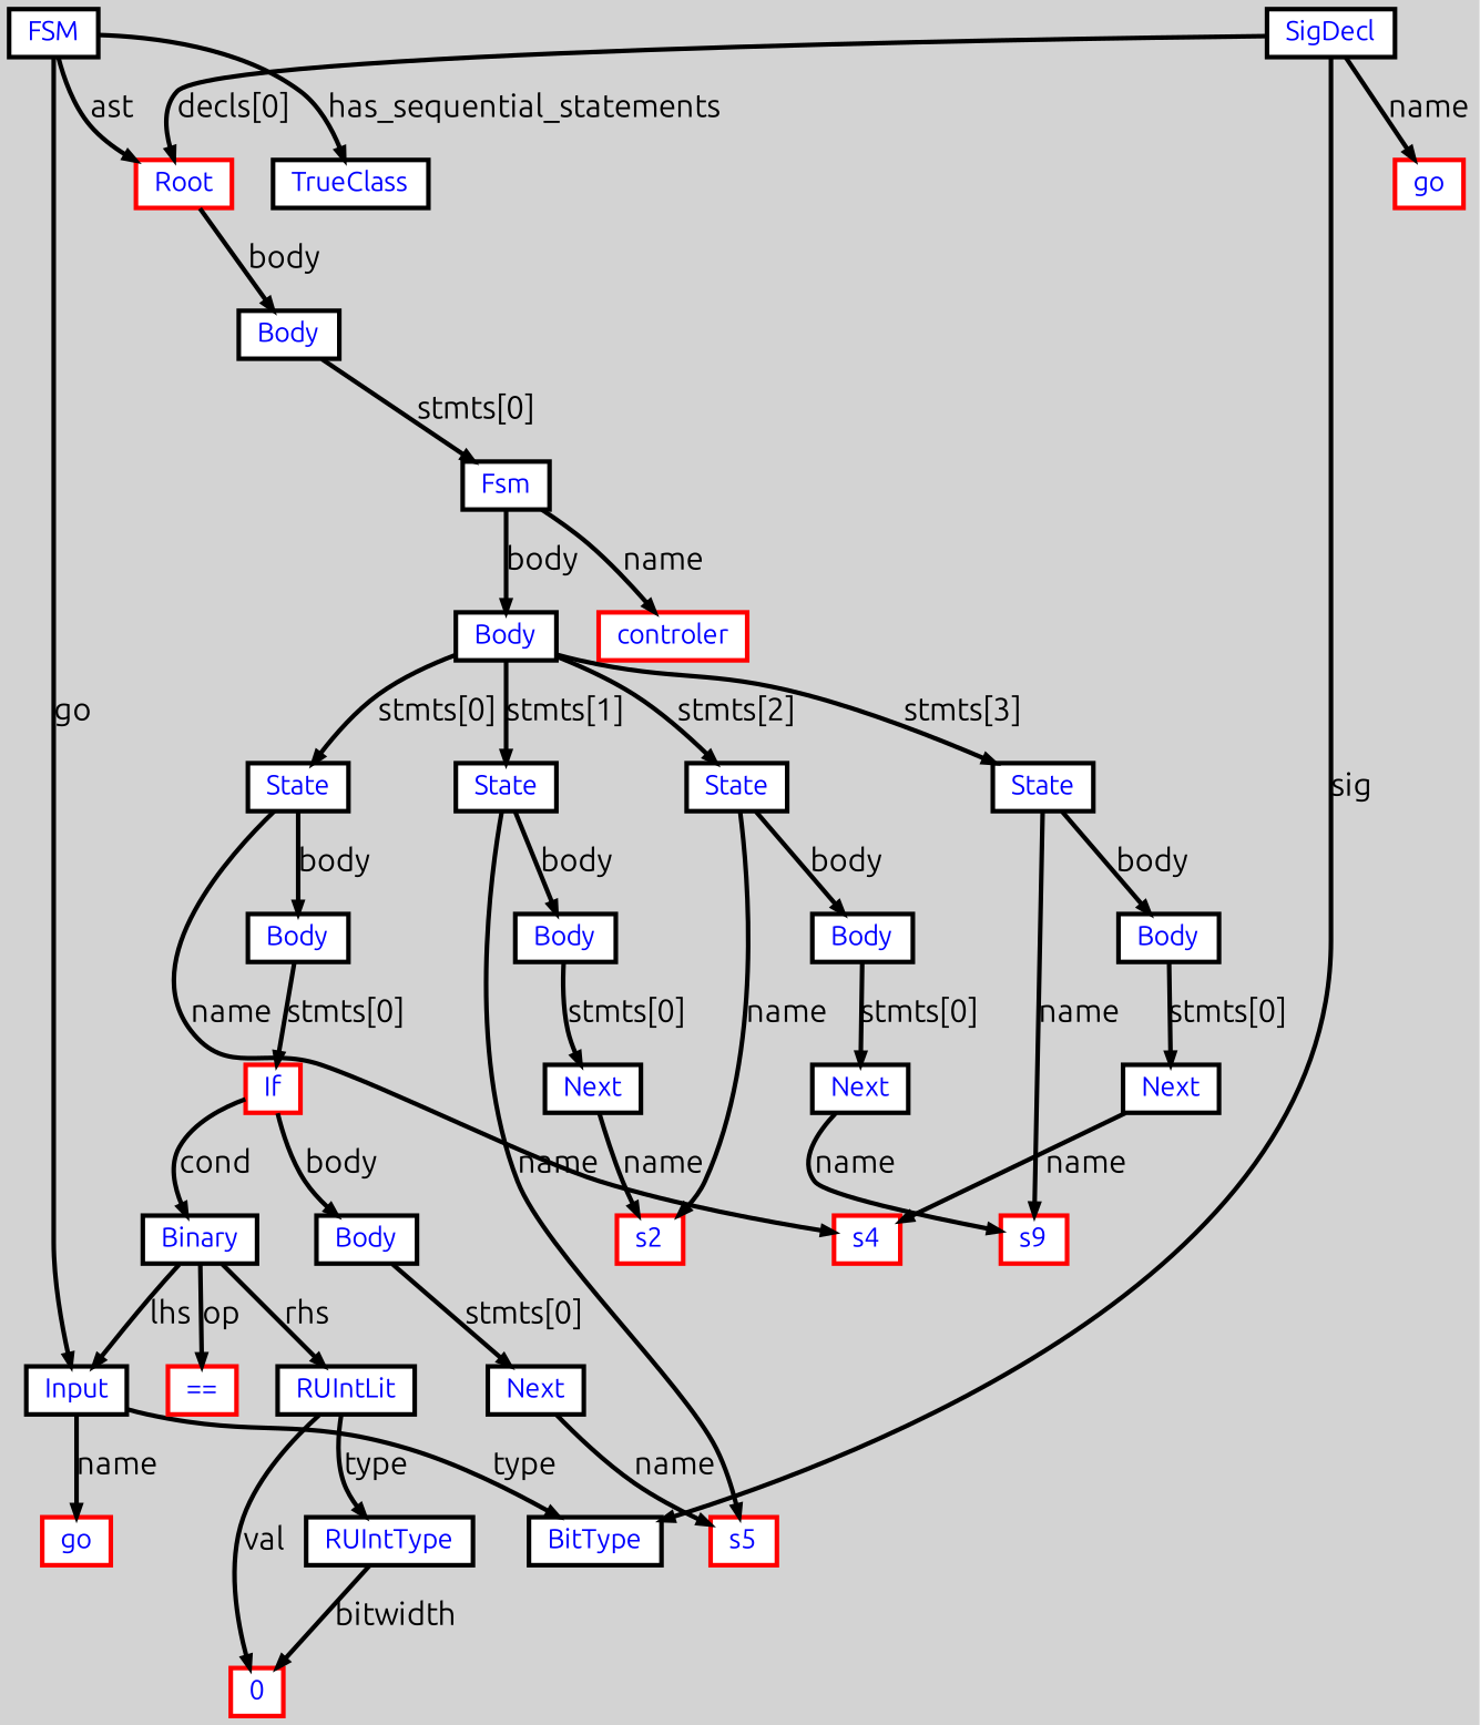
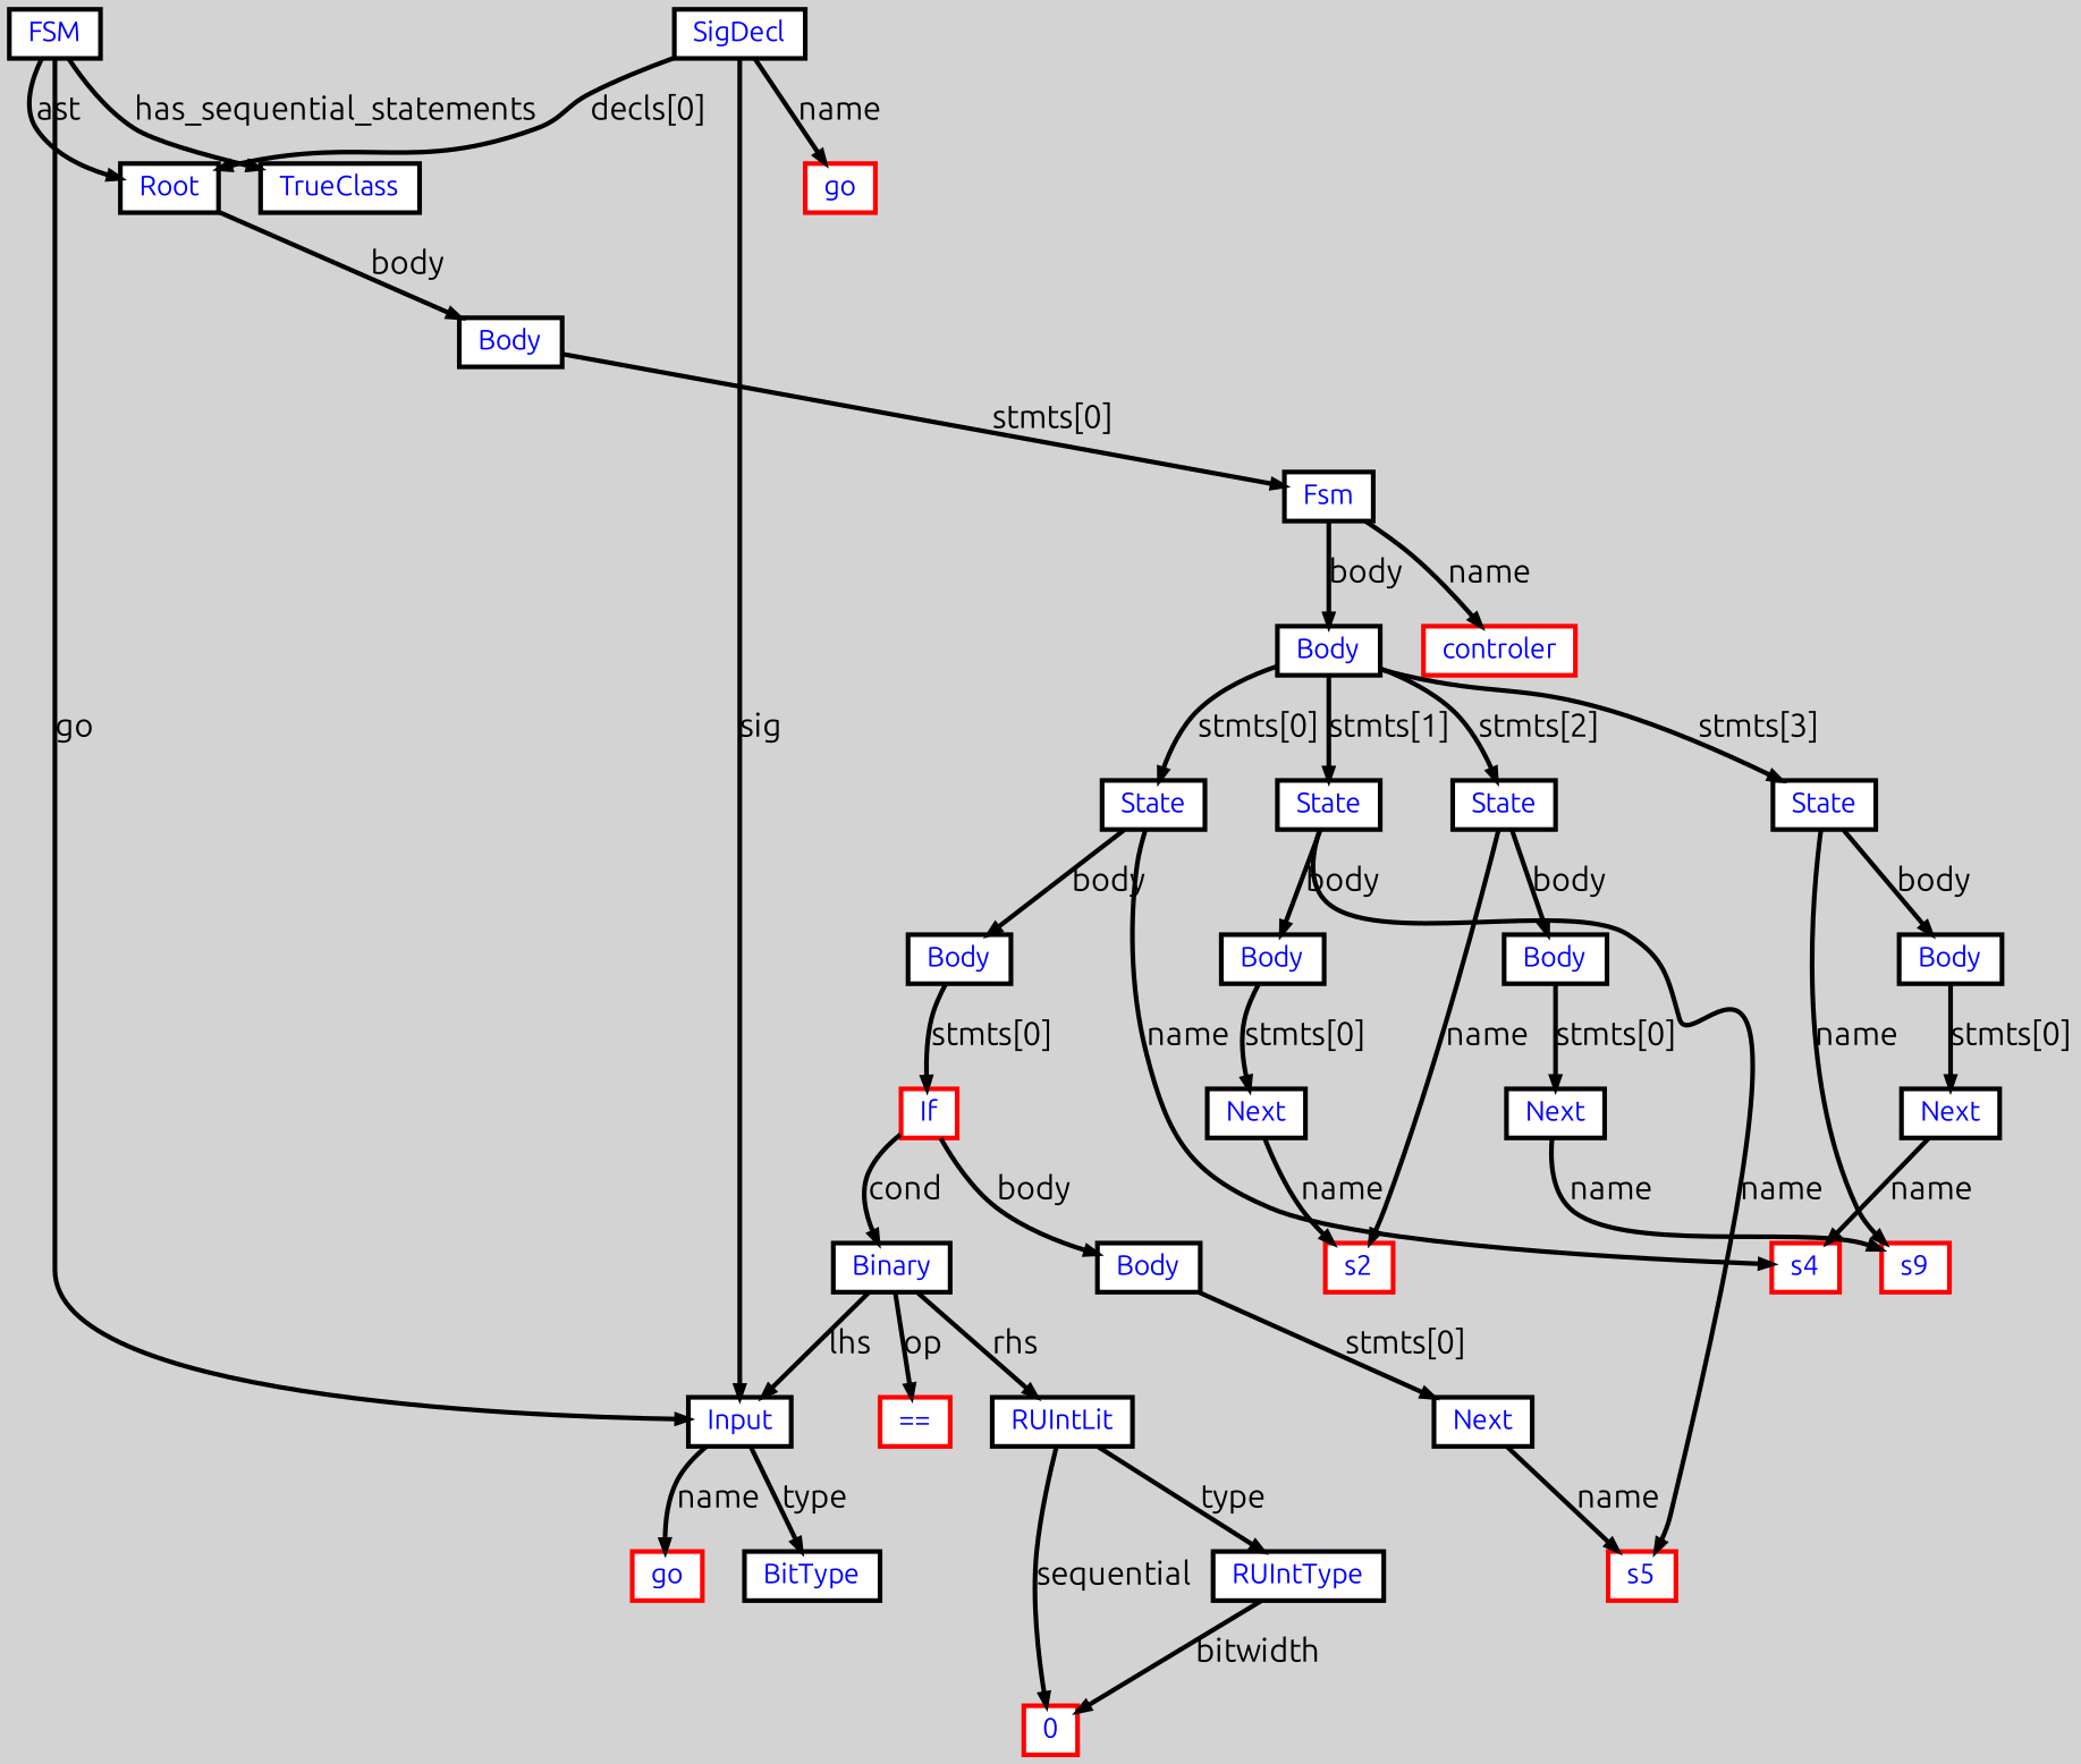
  digraph {
    bgcolor=lightgrey
    fontname=Ubuntu
    ordering=out
    ranksep=.4
    node [color=black fillcolor=white fixedsize=false fontcolor=blue fontname=Ubuntu fontsize=12 shape=box style="filled, solid, bold"]
    edge [arrowsize=.5 color=black fontname=Ubuntu style=bold]
    n1 [height=.25 label=FSM width=.25]
-   n2 [color=red height=.25 label=Root width=.25]
+   n2 [height=.25 label=Root width=.25]
    n3 [height=.25 label=Input width=.25]
    n4 [height=.25 label=TrueClass width=.25]
    n5 [height=.25 label=Body width=.25]
    n6 [color=red height=.25 label=go width=.25]
    n7 [height=.25 label=BitType width=.25]
    n8 [height=.25 label=SigDecl width=.25]
    n9 [color=red height=.25 label=go width=.25]
    n10 [height=.25 label=Fsm width=.25]
    n11 [height=.25 label=Body width=.25]
    n12 [color=red height=.25 label=controler width=.25]
    n13 [height=.25 label=State width=.25]
    n14 [height=.25 label=State width=.25]
    n15 [height=.25 label=State width=.25]
    n16 [height=.25 label=State width=.25]
    n17 [color=red height=.25 label=s4 width=.25]
    n18 [height=.25 label=Body width=.25]
    n19 [color=red height=.25 label=s5 width=.25]
    n20 [height=.25 label=Body width=.25]
    n21 [color=red height=.25 label=s2 width=.25]
    n22 [height=.25 label=Body width=.25]
    n23 [color=red height=.25 label=s9 width=.25]
    n24 [height=.25 label=Body width=.25]
    n25 [color=red height=.25 label=If width=.25]
    n26 [height=.25 label=Binary width=.25]
    n27 [height=.25 label=Body width=.25]
    n28 [color=red height=.25 label="==" width=.25]
    n29 [height=.25 label=RUIntLit width=.25]
    n30 [height=.25 label=Next width=.25]
    n31 [color=red height=.25 label=0 width=.25]
    n32 [height=.25 label=RUIntType width=.25]
    n33 [height=.25 label=Next width=.25]
    n34 [height=.25 label=Next width=.25]
    n35 [height=.25 label=Next width=.25]
    n1 -> n2 [label=ast]
    n1 -> n3 [label=go]
    n1 -> n4 [label=has_sequential_statements]
    n2 -> n5 [label=body]
    n3 -> n6 [label=name]
    n3 -> n7 [label=type]
    n5 -> n10 [label="stmts[0]"]
    n8 -> n2 [label="decls[0]"]
-   n8 -> n7 [label=sig]
+   n8 -> n3 [label=sig]
    n8 -> n9 [label=name]
    n10 -> n11 [label=body]
    n10 -> n12 [label=name]
    n11 -> n13 [label="stmts[0]"]
    n11 -> n14 [label="stmts[1]"]
    n11 -> n15 [label="stmts[2]"]
    n11 -> n16 [label="stmts[3]"]
    n13 -> n17 [label=name]
    n13 -> n18 [label=body]
    n14 -> n19 [label=name]
    n14 -> n20 [label=body]
    n15 -> n21 [label=name]
    n15 -> n22 [label=body]
    n16 -> n23 [label=name]
    n16 -> n24 [label=body]
    n18 -> n25 [label="stmts[0]"]
    n20 -> n33 [label="stmts[0]"]
    n22 -> n34 [label="stmts[0]"]
    n24 -> n35 [label="stmts[0]"]
    n25 -> n26 [label=cond]
    n25 -> n27 [label=body]
    n26 -> n3 [label=lhs]
    n26 -> n28 [label=op]
    n26 -> n29 [label=rhs]
    n27 -> n30 [label="stmts[0]"]
-   n29 -> n31 [label=val]
+   n29 -> n31 [label=sequential]
    n29 -> n32 [label=type]
    n30 -> n19 [label=name]
    n32 -> n31 [label=bitwidth]
    n33 -> n21 [label=name]
    n34 -> n23 [label=name]
    n35 -> n17 [label=name]
  }
